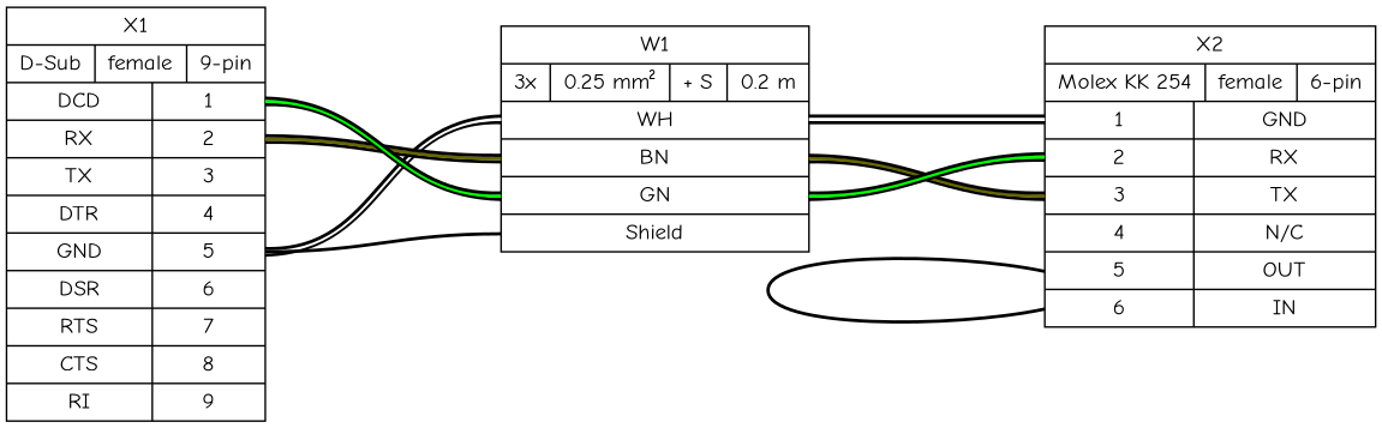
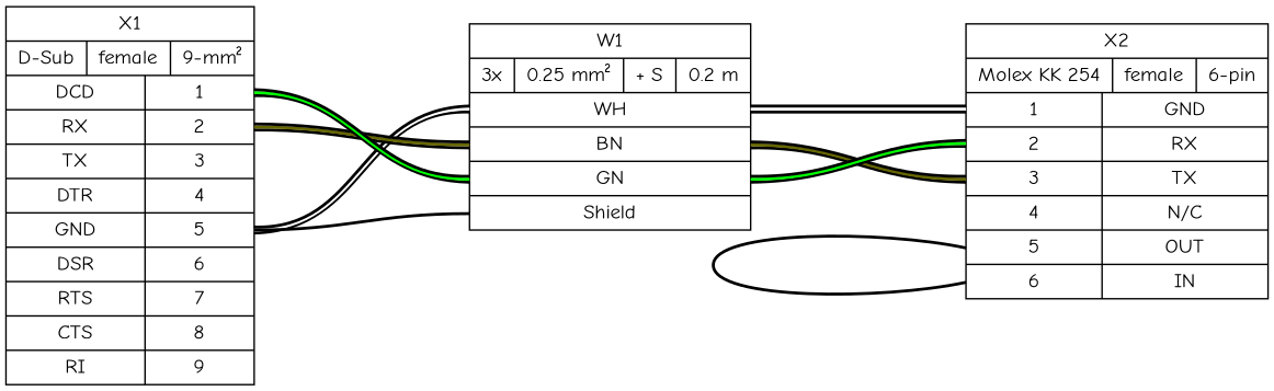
  graph {
    fontname="Comic Neue"
    nodesep=0.33
    rankdir=LR
    ranksep=2
    node [fillcolor=white fontname="Comic Neue" shape=record style=filled]
    edge [color="#000000:#ffffff:#000000" fontname="Comic Neue" style=bold tailport=p5r]
-   n1 [label="X1|{D-Sub|female|9-pin}|{{DCD|RX|TX|DTR|GND|DSR|RTS|CTS|RI}|{<p1r>1|<p2r>2|<p3r>3|<p4r>4|<p5r>5|<p6r>6|<p7r>7|<p8r>8|<p9r>9}}"]
+   n1 [label="X1|{D-Sub|female|9-mm²}|{{DCD|RX|TX|DTR|GND|DSR|RTS|CTS|RI}|{<p1r>1|<p2r>2|<p3r>3|<p4r>4|<p5r>5|<p6r>6|<p7r>7|<p8r>8|<p9r>9}}"]
    n2 [label="W1|{3x|0.25 mm²|+ S|0.2 m}|{{<w1>WH|<w2>BN|<w3>GN|<ws>Shield}}"]
    n3 [label="X2|{Molex KK 254|female|6-pin}|{{<p1l>1|<p2l>2|<p3l>3|<p4l>4|<p5l>5|<p6l>6}|{GND|RX|TX|N/C|OUT|IN}}"]
    n1 -- n2 [headport=w1]
    n1 -- n2 [color="#000000:#666600:#000000" headport=w2 tailport=p2r]
    n1 -- n2 [color="#000000:#00ff00:#000000" headport=w3 tailport=p1r]
    n1 -- n2 [color="#000000" headport=ws]
    n2 -- n3 [headport=p1l tailport=w1]
    n2 -- n3 [color="#000000:#666600:#000000" headport=p3l tailport=w2]
    n2 -- n3 [color="#000000:#00ff00:#000000" headport=p2l tailport=w3]
    n3 -- n3 [color="#000000" headport="p6l:w" tailport="p5l:w"]
  }
